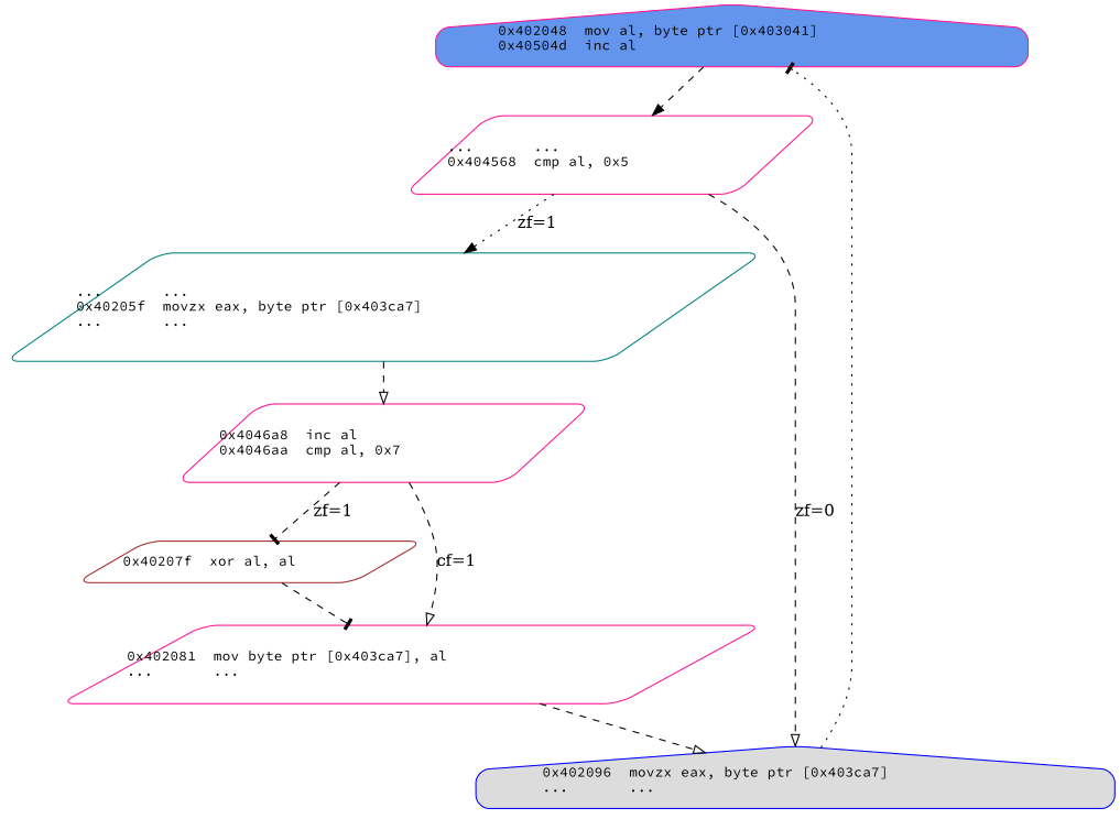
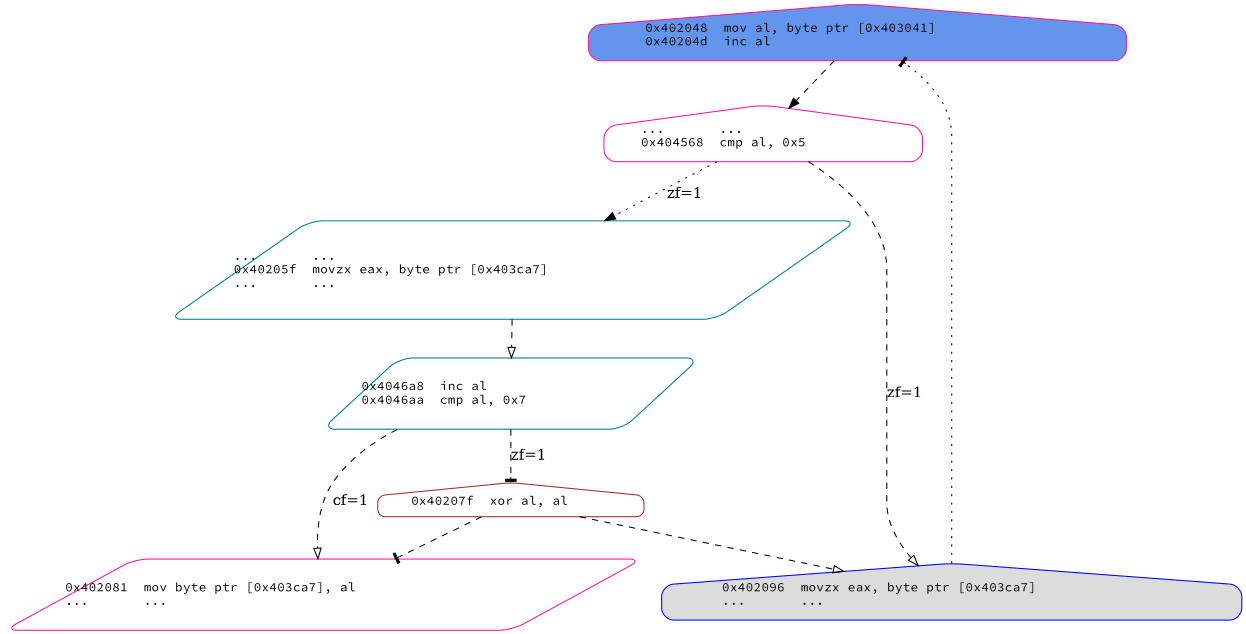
  digraph {
    node [color=deeppink fontname="Source Code Pro" fontsize=12 shape=house style=rounded]
    edge [arrowhead=onormal style=dashed]
-   n1 [fillcolor=cornflowerblue label="0x402048  mov al, byte ptr [0x403041]\l0x40504d  inc al\l" style="rounded,filled"]
-   n2 [label="...       ...\l0x404568  cmp al, 0x5\l" shape=parallelogram]
+   n1 [fillcolor=cornflowerblue label="0x402048  mov al, byte ptr [0x403041]\l0x40204d  inc al\l" style="rounded,filled"]
+   n2 [label="...       ...\l0x404568  cmp al, 0x5\l"]
    n3 [color=teal label="...       ...\l0x40205f  movzx eax, byte ptr [0x403ca7]\l...       ...\l" shape=parallelogram]
    n4 [color=blue fillcolor=gainsboro label="0x402096  movzx eax, byte ptr [0x403ca7]\l...       ...\l" style="rounded,filled"]
-   n5 [label="0x4046a8  inc al\l0x4046aa  cmp al, 0x7\l" shape=parallelogram]
-   n6 [color=brown label="0x40207f  xor al, al\l" shape=parallelogram]
+   n5 [color=teal label="0x4046a8  inc al\l0x4046aa  cmp al, 0x7\l" shape=parallelogram]
+   n6 [color=brown label="0x40207f  xor al, al\l"]
    n7 [label="0x402081  mov byte ptr [0x403ca7], al\l...       ...\l" shape=parallelogram]
    n1 -> n2 [arrowhead=normal]
    n2 -> n3 [arrowhead=normal label="zf=1" style=dotted]
-   n2 -> n4 [label="zf=0"]
+   n2 -> n4 [label="zf=1"]
    n3 -> n5
    n4 -> n1 [arrowhead=tee style=dotted]
    n5 -> n6 [arrowhead=tee label="zf=1"]
    n5 -> n7 [label="cf=1"]
    n6 -> n7 [arrowhead=tee]
-   n7 -> n4
+   n6 -> n4
  }
